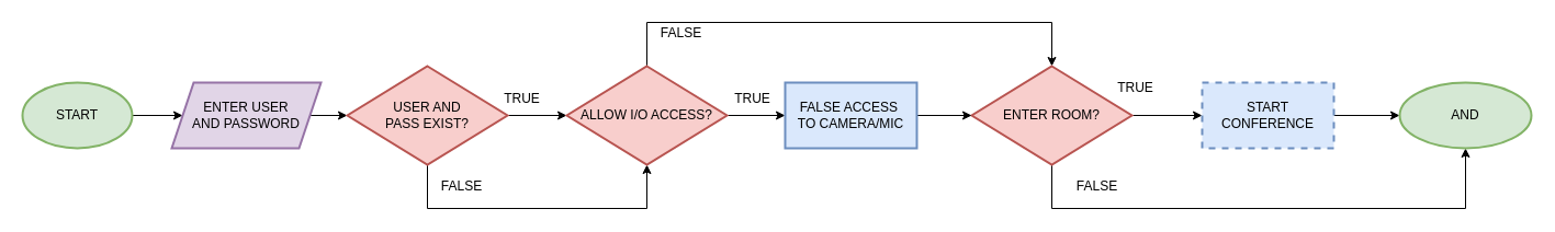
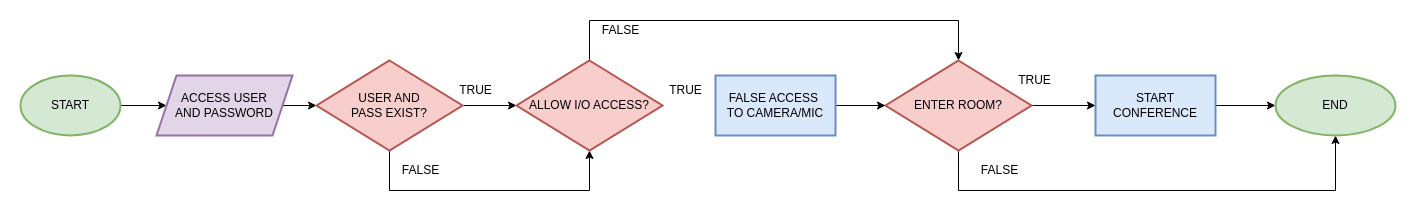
  <mxCell id="0" />
  <mxCell id="1" parent="0" />
  <mxCell id="2" value="" style="edgeStyle=orthogonalEdgeStyle;rounded=0;orthogonalLoop=1;jettySize=auto;html=1;" edge="1" parent="1" source="3" target="5"><mxGeometry relative="1" as="geometry" /></mxCell>
  <mxCell id="3" value="START" style="strokeWidth=2;html=1;shape=mxgraph.flowchart.start_1;whiteSpace=wrap;fillColor=#d5e8d4;strokeColor=#82b366;" vertex="1" parent="1"><mxGeometry x="20" y="75" width="100" height="60" as="geometry" /></mxCell>
  <mxCell id="4" value="" style="edgeStyle=orthogonalEdgeStyle;rounded=0;orthogonalLoop=1;jettySize=auto;html=1;" edge="1" parent="1" source="5" target="8"><mxGeometry relative="1" as="geometry" /></mxCell>
- <mxCell id="5" value="ENTER USER &lt;br&gt;AND PASSWORD" style="shape=parallelogram;perimeter=parallelogramPerimeter;whiteSpace=wrap;html=1;fixedSize=1;strokeWidth=2;fillColor=#e1d5e7;strokeColor=#9673a6;" vertex="1" parent="1"><mxGeometry x="156" y="75" width="136" height="60" as="geometry" /></mxCell>
+ <mxCell id="5" value="ACCESS USER &lt;br&gt;AND PASSWORD" style="shape=parallelogram;perimeter=parallelogramPerimeter;whiteSpace=wrap;html=1;fixedSize=1;strokeWidth=2;fillColor=#e1d5e7;strokeColor=#9673a6;" vertex="1" parent="1"><mxGeometry x="156" y="75" width="136" height="60" as="geometry" /></mxCell>
  <mxCell id="6" value="" style="edgeStyle=orthogonalEdgeStyle;rounded=0;orthogonalLoop=1;jettySize=auto;html=1;" edge="1" parent="1" source="8" target="11"><mxGeometry relative="1" as="geometry" /></mxCell>
  <mxCell id="7" value="" style="edgeStyle=orthogonalEdgeStyle;rounded=0;orthogonalLoop=1;jettySize=auto;html=1;entryX=0.5;entryY=1;entryDx=0;entryDy=0;" edge="1" parent="1" source="8" target="11"><mxGeometry relative="1" as="geometry"><mxPoint x="389" y="245" as="targetPoint" /><Array as="points"><mxPoint x="389" y="190" /><mxPoint x="589" y="190" /></Array></mxGeometry></mxCell>
  <mxCell id="8" value="USER AND &lt;br&gt;PASS EXIST?" style="rhombus;whiteSpace=wrap;html=1;strokeWidth=2;fillColor=#f8cecc;strokeColor=#b85450;" vertex="1" parent="1"><mxGeometry x="316" y="60" width="146" height="90" as="geometry" /></mxCell>
  <mxCell id="9" value="" style="edgeStyle=orthogonalEdgeStyle;rounded=0;orthogonalLoop=1;jettySize=auto;html=1;entryX=0.5;entryY=0;entryDx=0;entryDy=0;" edge="1" parent="1" source="11" target="14"><mxGeometry relative="1" as="geometry"><mxPoint x="589" y="-35" as="targetPoint" /><Array as="points"><mxPoint x="589" y="20" /><mxPoint x="958" y="20" /></Array></mxGeometry></mxCell>
- <mxCell id="10" value="" style="edgeStyle=orthogonalEdgeStyle;rounded=0;orthogonalLoop=1;jettySize=auto;html=1;" edge="1" parent="1" source="11" target="25"><mxGeometry relative="1" as="geometry" /></mxCell>
  <mxCell id="11" value="ALLOW I/O ACCESS?" style="rhombus;whiteSpace=wrap;html=1;strokeWidth=2;fillColor=#f8cecc;strokeColor=#b85450;" vertex="1" parent="1"><mxGeometry x="516" y="60" width="146" height="90" as="geometry" /></mxCell>
  <mxCell id="12" value="" style="edgeStyle=orthogonalEdgeStyle;rounded=0;orthogonalLoop=1;jettySize=auto;html=1;" edge="1" parent="1" source="14" target="16"><mxGeometry relative="1" as="geometry" /></mxCell>
  <mxCell id="13" value="" style="edgeStyle=orthogonalEdgeStyle;rounded=0;orthogonalLoop=1;jettySize=auto;html=1;" edge="1" parent="1" source="14" target="17"><mxGeometry relative="1" as="geometry"><mxPoint x="958" y="245" as="targetPoint" /><Array as="points"><mxPoint x="958" y="190" /><mxPoint x="1335" y="190" /></Array></mxGeometry></mxCell>
  <mxCell id="14" value="ENTER ROOM?" style="rhombus;whiteSpace=wrap;html=1;strokeWidth=2;fillColor=#f8cecc;strokeColor=#b85450;" vertex="1" parent="1"><mxGeometry x="885" y="60" width="146" height="90" as="geometry" /></mxCell>
  <mxCell id="15" value="" style="edgeStyle=orthogonalEdgeStyle;rounded=0;orthogonalLoop=1;jettySize=auto;html=1;" edge="1" parent="1" source="16" target="17"><mxGeometry relative="1" as="geometry" /></mxCell>
- <mxCell id="16" value="START CONFERENCE" style="whiteSpace=wrap;html=1;strokeWidth=2;fillColor=#dae8fc;strokeColor=#6c8ebf;dashed=1;" vertex="1" parent="1"><mxGeometry x="1095" y="75" width="120" height="60" as="geometry" /></mxCell>
- <mxCell id="17" value="AND" style="ellipse;whiteSpace=wrap;html=1;strokeWidth=2;fillColor=#d5e8d4;strokeColor=#82b366;" vertex="1" parent="1"><mxGeometry x="1275" y="75" width="120" height="60" as="geometry" /></mxCell>
+ <mxCell id="16" value="START CONFERENCE" style="whiteSpace=wrap;html=1;strokeWidth=2;fillColor=#dae8fc;strokeColor=#6c8ebf;" vertex="1" parent="1"><mxGeometry x="1095" y="75" width="120" height="60" as="geometry" /></mxCell>
+ <mxCell id="17" value="END" style="ellipse;whiteSpace=wrap;html=1;strokeWidth=2;fillColor=#d5e8d4;strokeColor=#82b366;" vertex="1" parent="1"><mxGeometry x="1275" y="75" width="120" height="60" as="geometry" /></mxCell>
  <mxCell id="18" value="TRUE" style="text;html=1;align=center;verticalAlign=middle;resizable=0;points=[];autosize=1;strokeColor=none;fillColor=none;" vertex="1" parent="1"><mxGeometry x="450" y="80" width="50" height="20" as="geometry" /></mxCell>
  <mxCell id="19" value="TRUE" style="text;html=1;align=center;verticalAlign=middle;resizable=0;points=[];autosize=1;strokeColor=none;fillColor=none;" vertex="1" parent="1"><mxGeometry x="660" y="80" width="50" height="20" as="geometry" /></mxCell>
  <mxCell id="20" value="TRUE" style="text;html=1;align=center;verticalAlign=middle;resizable=0;points=[];autosize=1;strokeColor=none;fillColor=none;" vertex="1" parent="1"><mxGeometry x="1009" y="70" width="50" height="20" as="geometry" /></mxCell>
  <mxCell id="21" value="FALSE" style="text;html=1;align=center;verticalAlign=middle;resizable=0;points=[];autosize=1;strokeColor=none;fillColor=none;" vertex="1" parent="1"><mxGeometry x="395" y="160" width="50" height="20" as="geometry" /></mxCell>
  <mxCell id="22" value="FALSE" style="text;html=1;align=center;verticalAlign=middle;resizable=0;points=[];autosize=1;strokeColor=none;fillColor=none;" vertex="1" parent="1"><mxGeometry x="974" y="160" width="50" height="20" as="geometry" /></mxCell>
  <mxCell id="23" value="FALSE" style="text;html=1;align=center;verticalAlign=middle;resizable=0;points=[];autosize=1;strokeColor=none;fillColor=none;" vertex="1" parent="1"><mxGeometry x="595" y="20" width="50" height="20" as="geometry" /></mxCell>
  <mxCell id="24" value="" style="edgeStyle=orthogonalEdgeStyle;rounded=0;orthogonalLoop=1;jettySize=auto;html=1;" edge="1" parent="1" source="25" target="14"><mxGeometry relative="1" as="geometry" /></mxCell>
  <mxCell id="25" value="FALSE ACCESS&amp;nbsp;&lt;br&gt;TO CAMERA/MIC" style="whiteSpace=wrap;html=1;strokeColor=#6c8ebf;strokeWidth=2;fillColor=#dae8fc;" vertex="1" parent="1"><mxGeometry x="715" y="75" width="120" height="60" as="geometry" /></mxCell>
